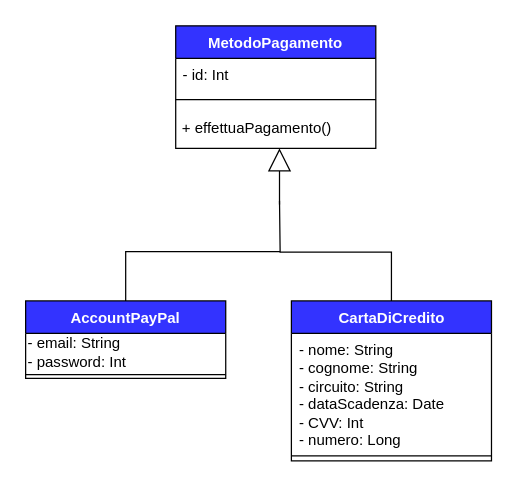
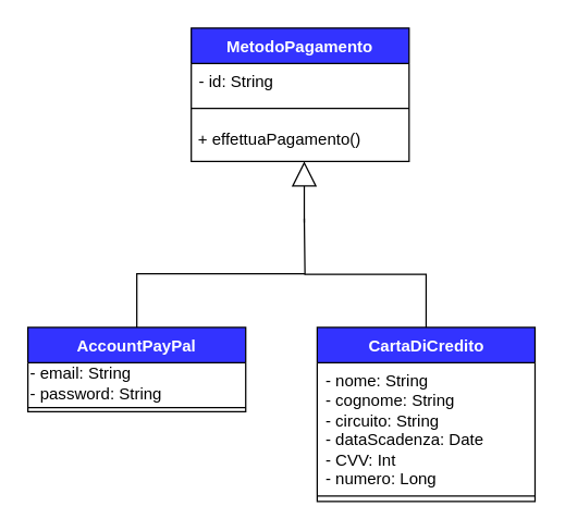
  <mxCell id="0" />
  <mxCell id="1" parent="0" />
  <mxCell id="2" value="&lt;font color=&quot;#ffffff&quot;&gt;MetodoPagamento&lt;/font&gt;" style="swimlane;fontStyle=1;align=center;verticalAlign=top;childLayout=stackLayout;horizontal=1;startSize=26;horizontalStack=0;resizeParent=1;resizeParentMax=0;resizeLast=0;collapsible=1;marginBottom=0;whiteSpace=wrap;html=1;fillColor=#3333FF;" parent="1" vertex="1"><mxGeometry x="140" y="20" width="160" height="98" as="geometry" /></mxCell>
- <mxCell id="3" value="- id: Int&#10;&#10;" style="text;strokeColor=none;fillColor=none;align=left;verticalAlign=top;spacingLeft=4;spacingRight=4;overflow=hidden;rotatable=0;points=[[0,0.5],[1,0.5]];portConstraint=eastwest;" parent="2" vertex="1"><mxGeometry y="26" width="160" height="24" as="geometry" /></mxCell>
+ <mxCell id="3" value="- id: String&#10;&#10;" style="text;strokeColor=none;fillColor=none;align=left;verticalAlign=top;spacingLeft=4;spacingRight=4;overflow=hidden;rotatable=0;points=[[0,0.5],[1,0.5]];portConstraint=eastwest;" parent="2" vertex="1"><mxGeometry y="26" width="160" height="24" as="geometry" /></mxCell>
  <mxCell id="4" value="" style="line;strokeWidth=1;fillColor=none;align=left;verticalAlign=middle;spacingTop=-1;spacingLeft=3;spacingRight=3;rotatable=0;labelPosition=right;points=[];portConstraint=eastwest;strokeColor=inherit;" parent="2" vertex="1"><mxGeometry y="50" width="160" height="18" as="geometry" /></mxCell>
  <mxCell id="5" value="&lt;div align=&quot;left&quot;&gt;&amp;nbsp;+ effettuaPagamento()&lt;/div&gt;" style="text;html=1;align=left;verticalAlign=top;resizable=0;points=[];autosize=1;strokeColor=none;fillColor=none;" vertex="1" parent="2"><mxGeometry y="68" width="160" height="30" as="geometry" /></mxCell>
  <mxCell id="6" value="&lt;font color=&quot;#ffffff&quot;&gt;AccountPayPal&lt;/font&gt;" style="swimlane;fontStyle=1;align=center;verticalAlign=top;childLayout=stackLayout;horizontal=1;startSize=26;horizontalStack=0;resizeParent=1;resizeParentMax=0;resizeLast=0;collapsible=1;marginBottom=0;whiteSpace=wrap;html=1;fillColor=#3333FF;" parent="1" vertex="1"><mxGeometry x="20" y="240" width="160" height="62" as="geometry" /></mxCell>
- <mxCell id="7" value="&lt;div align=&quot;left&quot;&gt;- email: String&lt;/div&gt;&lt;div align=&quot;left&quot;&gt;- password: Int&lt;br&gt;&lt;/div&gt;" style="text;strokeColor=none;align=left;fillColor=none;html=1;verticalAlign=middle;whiteSpace=wrap;rounded=0;" vertex="1" parent="6"><mxGeometry y="26" width="160" height="30" as="geometry" /></mxCell>
+ <mxCell id="7" value="&lt;div align=&quot;left&quot;&gt;- email: String&lt;/div&gt;&lt;div align=&quot;left&quot;&gt;- password: String&lt;br&gt;&lt;/div&gt;" style="text;strokeColor=none;align=left;fillColor=none;html=1;verticalAlign=middle;whiteSpace=wrap;rounded=0;" vertex="1" parent="6"><mxGeometry y="26" width="160" height="30" as="geometry" /></mxCell>
  <mxCell id="8" value="" style="line;strokeWidth=1;fillColor=none;align=left;verticalAlign=middle;spacingTop=-1;spacingLeft=3;spacingRight=3;rotatable=0;labelPosition=right;points=[];portConstraint=eastwest;strokeColor=inherit;" parent="6" vertex="1"><mxGeometry y="56" width="160" height="6" as="geometry" /></mxCell>
  <mxCell id="9" value="&lt;font color=&quot;#ffffff&quot;&gt;CartaDiCredito&lt;/font&gt;" style="swimlane;fontStyle=1;align=center;verticalAlign=top;childLayout=stackLayout;horizontal=1;startSize=26;horizontalStack=0;resizeParent=1;resizeParentMax=0;resizeLast=0;collapsible=1;marginBottom=0;whiteSpace=wrap;html=1;fillColor=#3333FF;" parent="1" vertex="1"><mxGeometry x="232.5" y="240" width="160" height="128" as="geometry" /></mxCell>
  <mxCell id="10" value="&lt;div&gt;- nome: String&lt;/div&gt;&lt;div&gt;- cognome: String&lt;br&gt;&lt;/div&gt;&lt;div&gt;- circuito: String&lt;/div&gt;&lt;div&gt;- dataScadenza: Date&lt;br&gt;&lt;/div&gt;&lt;div&gt;- CVV: Int&lt;/div&gt;&lt;div&gt;- numero: Long&lt;br&gt;&lt;/div&gt;&lt;div&gt;-&lt;br&gt;&lt;/div&gt;" style="text;strokeColor=none;fillColor=none;align=left;verticalAlign=top;spacingLeft=4;spacingRight=4;overflow=hidden;rotatable=0;points=[[0,0.5],[1,0.5]];portConstraint=eastwest;whiteSpace=wrap;html=1;" parent="9" vertex="1"><mxGeometry y="26" width="160" height="94" as="geometry" /></mxCell>
  <mxCell id="11" value="" style="line;strokeWidth=1;fillColor=none;align=left;verticalAlign=middle;spacingTop=-1;spacingLeft=3;spacingRight=3;rotatable=0;labelPosition=right;points=[];portConstraint=eastwest;strokeColor=inherit;" parent="9" vertex="1"><mxGeometry y="120" width="160" height="8" as="geometry" /></mxCell>
  <mxCell id="12" value="" style="endArrow=none;html=1;rounded=0;edgeStyle=orthogonalEdgeStyle;exitX=0.5;exitY=0;exitDx=0;exitDy=0;" parent="1" source="6" edge="1"><mxGeometry width="50" height="50" relative="1" as="geometry"><mxPoint x="172.5" y="200" as="sourcePoint" /><mxPoint x="223" y="160" as="targetPoint" /></mxGeometry></mxCell>
  <mxCell id="13" value="" style="endArrow=none;html=1;rounded=0;edgeStyle=orthogonalEdgeStyle;exitX=0.5;exitY=0;exitDx=0;exitDy=0;" parent="1" source="9" edge="1"><mxGeometry width="50" height="50" relative="1" as="geometry"><mxPoint x="402.5" y="170" as="sourcePoint" /><mxPoint x="223" y="201" as="targetPoint" /><Array as="points"><mxPoint x="313" y="201" /><mxPoint x="223" y="201" /></Array></mxGeometry></mxCell>
  <mxCell id="14" value="" style="endArrow=block;endSize=16;endFill=0;html=1;rounded=0;" parent="1" edge="1"><mxGeometry width="160" relative="1" as="geometry"><mxPoint x="223" y="163" as="sourcePoint" /><mxPoint x="223" y="118" as="targetPoint" /></mxGeometry></mxCell>
